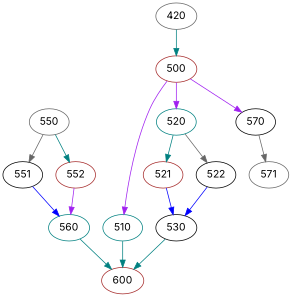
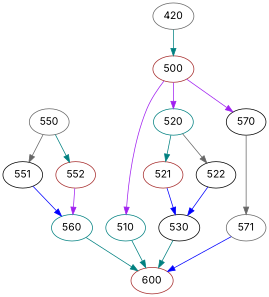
  digraph {
    fontname=Inter
    node [color=brown fontname=Inter]
    edge [color=teal fontname=Inter]
    500
    420 [color=gray40]
    510 [color=teal]
    520 [color=teal]
    570 [color=black]
    600
    521
    522 [color=black]
    571 [color=gray40]
    530 [color=black]
    551 [color=black]
    550 [color=gray40]
    552
    560 [color=teal]
    500 -> 510 [color=purple]
    500 -> 520 [color=purple]
    500 -> 570 [color=purple]
    420 -> 500
    510 -> 600
    520 -> 521
    520 -> 522 [color=gray40]
    570 -> 571 [color=gray40]
    521 -> 530 [color=blue]
    522 -> 530 [color=blue]
+   571 -> 600 [color=blue]
    530 -> 600
    551 -> 560 [color=blue]
    550 -> 551 [color=gray40]
    550 -> 552
    552 -> 560 [color=purple]
    560 -> 600
  }
